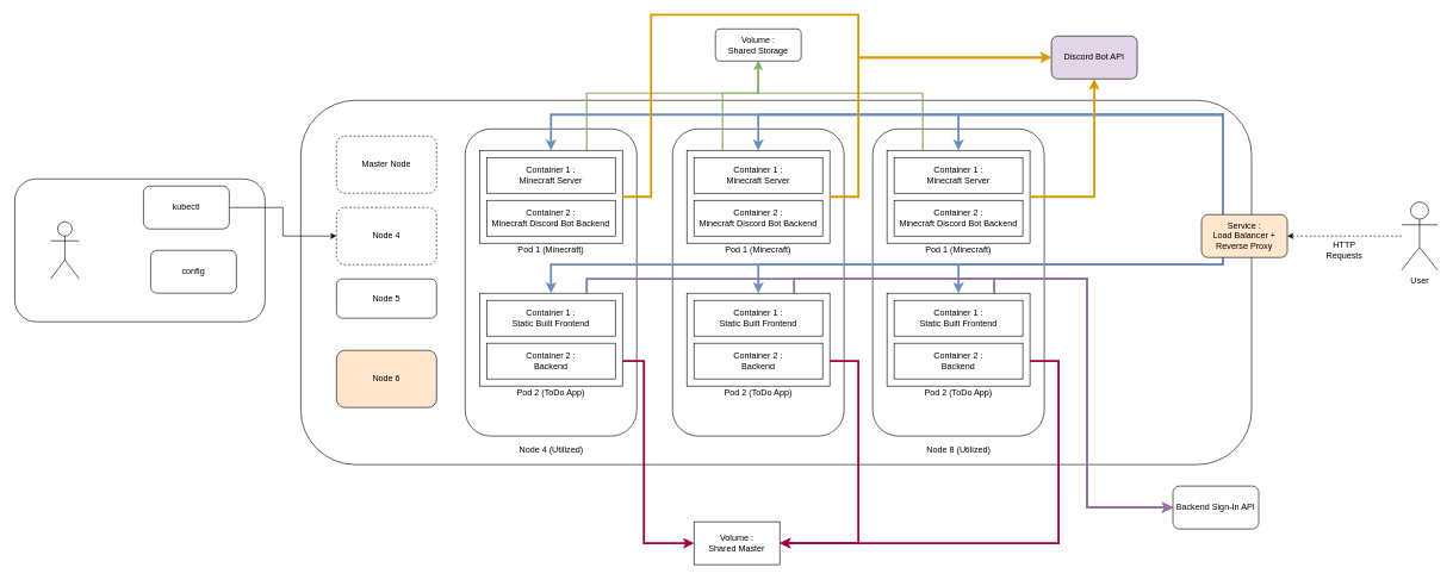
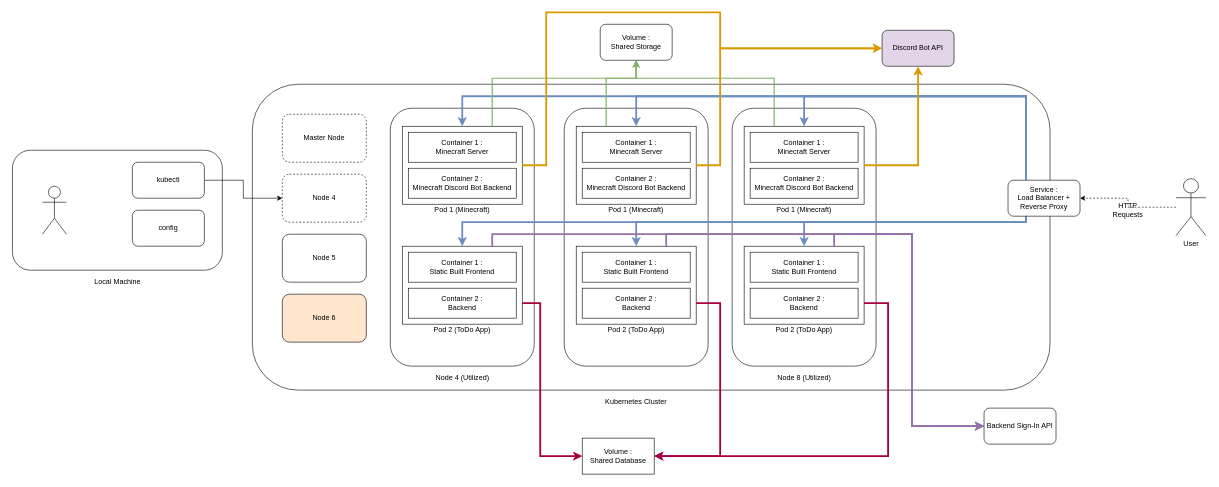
  <mxCell id="0" />
  <mxCell id="1" parent="0" />
  <mxCell id="2" value="" style="group" vertex="1" connectable="0" parent="1"><mxGeometry x="20" y="250" width="350" height="230" as="geometry" /></mxCell>
  <mxCell id="3" value="" style="rounded=1;whiteSpace=wrap;html=1;" vertex="1" parent="2"><mxGeometry width="350" height="200" as="geometry" /></mxCell>
- <mxCell id="4" value="kubectl" style="rounded=1;whiteSpace=wrap;html=1;" vertex="1" parent="2"><mxGeometry x="180" y="10" width="120" height="60" as="geometry" /></mxCell>
+ <mxCell id="4" value="kubectl" style="rounded=1;whiteSpace=wrap;html=1;" vertex="1" parent="2"><mxGeometry x="200" y="20" width="120" height="60" as="geometry" /></mxCell>
  <mxCell id="5" value="" style="shape=umlActor;verticalLabelPosition=bottom;verticalAlign=top;html=1;outlineConnect=0;" vertex="1" parent="2"><mxGeometry x="50" y="60" width="40" height="80" as="geometry" /></mxCell>
- <mxCell id="6" value="config" style="rounded=1;whiteSpace=wrap;html=1;" vertex="1" parent="2"><mxGeometry x="190" y="100" width="120" height="60" as="geometry" /></mxCell>
+ <mxCell id="6" value="config" style="rounded=1;whiteSpace=wrap;html=1;" vertex="1" parent="2"><mxGeometry x="200" y="100" width="120" height="60" as="geometry" /></mxCell>
+ <mxCell id="7" value="Local Machine" style="text;html=1;strokeColor=none;fillColor=none;align=center;verticalAlign=middle;whiteSpace=wrap;rounded=0;" vertex="1" parent="2"><mxGeometry x="122.5" y="210" width="105" height="20" as="geometry" /></mxCell>
  <mxCell id="8" value="" style="rounded=1;whiteSpace=wrap;html=1;" vertex="1" parent="1"><mxGeometry x="420" y="140" width="1330" height="510" as="geometry" /></mxCell>
+ <mxCell id="9" value="Kubernetes Cluster" style="text;html=1;strokeColor=none;fillColor=none;align=center;verticalAlign=middle;whiteSpace=wrap;rounded=0;" vertex="1" parent="1"><mxGeometry x="920" y="660" width="280" height="20" as="geometry" /></mxCell>
  <mxCell id="10" value="&lt;span&gt;Master Node&lt;/span&gt;" style="rounded=1;whiteSpace=wrap;html=1;dashed=1;" vertex="1" parent="1"><mxGeometry x="470" y="190" width="140" height="80" as="geometry" /></mxCell>
  <mxCell id="11" value="&lt;span&gt;Node 4&lt;/span&gt;" style="rounded=1;whiteSpace=wrap;html=1;dashed=1;" vertex="1" parent="1"><mxGeometry x="470" y="290" width="140" height="80" as="geometry" /></mxCell>
- <mxCell id="12" value="&lt;span&gt;Node 5&lt;/span&gt;" style="rounded=1;whiteSpace=wrap;html=1;" vertex="1" parent="1"><mxGeometry x="470" y="390" width="140" height="55" as="geometry" /></mxCell>
+ <mxCell id="12" value="&lt;span&gt;Node 5&lt;/span&gt;" style="rounded=1;whiteSpace=wrap;html=1;" vertex="1" parent="1"><mxGeometry x="470" y="390" width="140" height="80" as="geometry" /></mxCell>
  <mxCell id="13" value="&lt;span&gt;Node 6&lt;/span&gt;" style="rounded=1;whiteSpace=wrap;html=1;fillColor=#ffe6cc;" vertex="1" parent="1"><mxGeometry x="470" y="490" width="140" height="80" as="geometry" /></mxCell>
  <mxCell id="14" value="" style="group" vertex="1" connectable="0" parent="1"><mxGeometry x="650" y="180" width="240" height="460" as="geometry" /></mxCell>
  <mxCell id="15" value="" style="group" vertex="1" connectable="0" parent="14"><mxGeometry width="240" height="460" as="geometry" /></mxCell>
  <mxCell id="16" value="" style="rounded=1;whiteSpace=wrap;html=1;" vertex="1" parent="15"><mxGeometry width="240" height="430" as="geometry" /></mxCell>
  <mxCell id="17" value="Node 4 (Utilized)" style="text;html=1;strokeColor=none;fillColor=none;align=center;verticalAlign=middle;whiteSpace=wrap;rounded=0;" vertex="1" parent="15"><mxGeometry x="47.5" y="440" width="145" height="20" as="geometry" /></mxCell>
  <mxCell id="18" value="" style="group" vertex="1" connectable="0" parent="15"><mxGeometry x="20" y="30" width="200" height="160" as="geometry" /></mxCell>
  <mxCell id="19" value="" style="group" vertex="1" connectable="0" parent="18"><mxGeometry width="200" height="160" as="geometry" /></mxCell>
  <mxCell id="20" value="" style="rounded=0;whiteSpace=wrap;html=1;" vertex="1" parent="19"><mxGeometry width="200" height="130" as="geometry" /></mxCell>
  <mxCell id="21" value="Container 1 :&lt;br&gt;Minecraft Server" style="rounded=0;whiteSpace=wrap;html=1;" vertex="1" parent="19"><mxGeometry x="10" y="10" width="180" height="50" as="geometry" /></mxCell>
  <mxCell id="22" value="Container 2 :&lt;br&gt;Minecraft Discord Bot Backend" style="rounded=0;whiteSpace=wrap;html=1;" vertex="1" parent="19"><mxGeometry x="10" y="70" width="180" height="50" as="geometry" /></mxCell>
  <mxCell id="23" value="Pod 1 (Minecraft)" style="text;html=1;strokeColor=none;fillColor=none;align=center;verticalAlign=middle;whiteSpace=wrap;rounded=0;" vertex="1" parent="18"><mxGeometry x="50" y="130" width="100" height="20" as="geometry" /></mxCell>
  <mxCell id="24" value="" style="group" vertex="1" connectable="0" parent="15"><mxGeometry x="20" y="230" width="200" height="160" as="geometry" /></mxCell>
  <mxCell id="25" value="" style="rounded=0;whiteSpace=wrap;html=1;" vertex="1" parent="24"><mxGeometry width="200" height="130" as="geometry" /></mxCell>
  <mxCell id="26" value="Container 1 :&lt;br&gt;Static Built Frontend" style="rounded=0;whiteSpace=wrap;html=1;" vertex="1" parent="24"><mxGeometry x="10" y="10" width="180" height="50" as="geometry" /></mxCell>
  <mxCell id="27" value="Container 2 :&lt;br&gt;Backend" style="rounded=0;whiteSpace=wrap;html=1;" vertex="1" parent="24"><mxGeometry x="10" y="70" width="180" height="50" as="geometry" /></mxCell>
  <mxCell id="28" value="Pod 2 (ToDo App)" style="text;html=1;strokeColor=none;fillColor=none;align=center;verticalAlign=middle;whiteSpace=wrap;rounded=0;" vertex="1" parent="15"><mxGeometry x="70" y="360" width="100" height="20" as="geometry" /></mxCell>
  <mxCell id="29" value="" style="group" vertex="1" connectable="0" parent="1"><mxGeometry x="940" y="180" width="240" height="460" as="geometry" /></mxCell>
  <mxCell id="30" value="" style="group" vertex="1" connectable="0" parent="29"><mxGeometry width="240" height="460" as="geometry" /></mxCell>
  <mxCell id="31" value="" style="rounded=1;whiteSpace=wrap;html=1;" vertex="1" parent="30"><mxGeometry width="240" height="430" as="geometry" /></mxCell>
  <mxCell id="32" value="" style="group" vertex="1" connectable="0" parent="30"><mxGeometry x="20" y="30" width="200" height="160" as="geometry" /></mxCell>
  <mxCell id="33" value="" style="group" vertex="1" connectable="0" parent="32"><mxGeometry width="200" height="160" as="geometry" /></mxCell>
  <mxCell id="34" value="" style="rounded=0;whiteSpace=wrap;html=1;" vertex="1" parent="33"><mxGeometry width="200" height="130" as="geometry" /></mxCell>
  <mxCell id="35" value="Container 1 :&lt;br&gt;Minecraft Server" style="rounded=0;whiteSpace=wrap;html=1;" vertex="1" parent="33"><mxGeometry x="10" y="10" width="180" height="50" as="geometry" /></mxCell>
  <mxCell id="36" value="Container 2 :&lt;br&gt;Minecraft Discord Bot Backend" style="rounded=0;whiteSpace=wrap;html=1;" vertex="1" parent="33"><mxGeometry x="10" y="70" width="180" height="50" as="geometry" /></mxCell>
  <mxCell id="37" value="Pod 1 (Minecraft)" style="text;html=1;strokeColor=none;fillColor=none;align=center;verticalAlign=middle;whiteSpace=wrap;rounded=0;" vertex="1" parent="32"><mxGeometry x="50" y="130" width="100" height="20" as="geometry" /></mxCell>
  <mxCell id="38" value="" style="group" vertex="1" connectable="0" parent="30"><mxGeometry x="20" y="230" width="200" height="160" as="geometry" /></mxCell>
  <mxCell id="39" value="" style="rounded=0;whiteSpace=wrap;html=1;" vertex="1" parent="38"><mxGeometry width="200" height="130" as="geometry" /></mxCell>
  <mxCell id="40" value="Container 1 :&lt;br&gt;Static Built Frontend" style="rounded=0;whiteSpace=wrap;html=1;" vertex="1" parent="38"><mxGeometry x="10" y="10" width="180" height="50" as="geometry" /></mxCell>
  <mxCell id="41" value="Container 2 :&lt;br&gt;Backend" style="rounded=0;whiteSpace=wrap;html=1;" vertex="1" parent="38"><mxGeometry x="10" y="70" width="180" height="50" as="geometry" /></mxCell>
  <mxCell id="42" value="Pod 2 (ToDo App)" style="text;html=1;strokeColor=none;fillColor=none;align=center;verticalAlign=middle;whiteSpace=wrap;rounded=0;" vertex="1" parent="30"><mxGeometry x="70" y="360" width="100" height="20" as="geometry" /></mxCell>
  <mxCell id="43" value="" style="group" vertex="1" connectable="0" parent="1"><mxGeometry x="1220" y="180" width="240" height="460" as="geometry" /></mxCell>
  <mxCell id="44" value="" style="group" vertex="1" connectable="0" parent="43"><mxGeometry width="240" height="460" as="geometry" /></mxCell>
  <mxCell id="45" value="" style="rounded=1;whiteSpace=wrap;html=1;" vertex="1" parent="44"><mxGeometry width="240" height="430" as="geometry" /></mxCell>
  <mxCell id="46" value="Node 8 (Utilized)" style="text;html=1;strokeColor=none;fillColor=none;align=center;verticalAlign=middle;whiteSpace=wrap;rounded=0;" vertex="1" parent="44"><mxGeometry x="47.5" y="440" width="145" height="20" as="geometry" /></mxCell>
  <mxCell id="47" value="" style="group" vertex="1" connectable="0" parent="44"><mxGeometry x="20" y="30" width="200" height="160" as="geometry" /></mxCell>
  <mxCell id="48" value="" style="group" vertex="1" connectable="0" parent="47"><mxGeometry width="200" height="160" as="geometry" /></mxCell>
  <mxCell id="49" value="" style="rounded=0;whiteSpace=wrap;html=1;" vertex="1" parent="48"><mxGeometry width="200" height="130" as="geometry" /></mxCell>
  <mxCell id="50" value="Container 1 :&lt;br&gt;Minecraft Server" style="rounded=0;whiteSpace=wrap;html=1;" vertex="1" parent="48"><mxGeometry x="10" y="10" width="180" height="50" as="geometry" /></mxCell>
  <mxCell id="51" value="Container 2 :&lt;br&gt;Minecraft Discord Bot Backend" style="rounded=0;whiteSpace=wrap;html=1;" vertex="1" parent="48"><mxGeometry x="10" y="70" width="180" height="50" as="geometry" /></mxCell>
  <mxCell id="52" value="Pod 1 (Minecraft)" style="text;html=1;strokeColor=none;fillColor=none;align=center;verticalAlign=middle;whiteSpace=wrap;rounded=0;" vertex="1" parent="47"><mxGeometry x="50" y="130" width="100" height="20" as="geometry" /></mxCell>
  <mxCell id="53" value="" style="group" vertex="1" connectable="0" parent="44"><mxGeometry x="20" y="230" width="200" height="160" as="geometry" /></mxCell>
  <mxCell id="54" value="" style="rounded=0;whiteSpace=wrap;html=1;" vertex="1" parent="53"><mxGeometry width="200" height="130" as="geometry" /></mxCell>
  <mxCell id="55" value="Container 1 :&lt;br&gt;Static Built Frontend" style="rounded=0;whiteSpace=wrap;html=1;" vertex="1" parent="53"><mxGeometry x="10" y="10" width="180" height="50" as="geometry" /></mxCell>
  <mxCell id="56" value="Container 2 :&lt;br&gt;Backend" style="rounded=0;whiteSpace=wrap;html=1;" vertex="1" parent="53"><mxGeometry x="10" y="70" width="180" height="50" as="geometry" /></mxCell>
  <mxCell id="57" value="Pod 2 (ToDo App)" style="text;html=1;strokeColor=none;fillColor=none;align=center;verticalAlign=middle;whiteSpace=wrap;rounded=0;" vertex="1" parent="44"><mxGeometry x="70" y="360" width="100" height="20" as="geometry" /></mxCell>
  <mxCell id="58" style="edgeStyle=orthogonalEdgeStyle;rounded=0;orthogonalLoop=1;jettySize=auto;html=1;entryX=0.25;entryY=1;entryDx=0;entryDy=0;startArrow=classic;startFill=1;endArrow=none;endFill=0;exitX=0.5;exitY=0;exitDx=0;exitDy=0;fillColor=#dae8fc;strokeColor=#6c8ebf;strokeWidth=3;" edge="1" parent="1" source="25" target="63"><mxGeometry relative="1" as="geometry"><mxPoint x="1740" y="350" as="targetPoint" /><mxPoint x="890" y="90" as="sourcePoint" /><Array as="points"><mxPoint x="770" y="370" /><mxPoint x="1710" y="370" /></Array></mxGeometry></mxCell>
  <mxCell id="59" style="edgeStyle=orthogonalEdgeStyle;rounded=0;orthogonalLoop=1;jettySize=auto;html=1;entryX=0.25;entryY=1;entryDx=0;entryDy=0;startArrow=classic;startFill=1;endArrow=none;endFill=0;exitX=0.5;exitY=0;exitDx=0;exitDy=0;strokeWidth=3;fillColor=#dae8fc;strokeColor=#6c8ebf;" edge="1" parent="1" source="39" target="63"><mxGeometry relative="1" as="geometry"><mxPoint x="1630" y="350" as="targetPoint" /><mxPoint x="1340" y="110" as="sourcePoint" /><Array as="points"><mxPoint x="1060" y="370" /><mxPoint x="1710" y="370" /></Array></mxGeometry></mxCell>
  <mxCell id="60" style="edgeStyle=orthogonalEdgeStyle;rounded=0;orthogonalLoop=1;jettySize=auto;html=1;entryX=0.25;entryY=1;entryDx=0;entryDy=0;startArrow=classic;startFill=1;endArrow=none;endFill=0;exitX=0.5;exitY=0;exitDx=0;exitDy=0;strokeWidth=3;fillColor=#dae8fc;strokeColor=#6c8ebf;" edge="1" parent="1" source="54" target="63"><mxGeometry relative="1" as="geometry"><mxPoint x="1630" y="350" as="targetPoint" /><mxPoint x="1240" y="110" as="sourcePoint" /><Array as="points"><mxPoint x="1340" y="370" /><mxPoint x="1710" y="370" /></Array></mxGeometry></mxCell>
  <mxCell id="61" style="edgeStyle=orthogonalEdgeStyle;rounded=0;orthogonalLoop=1;jettySize=auto;html=1;exitX=0.25;exitY=0;exitDx=0;exitDy=0;entryX=0.5;entryY=0;entryDx=0;entryDy=0;startArrow=none;startFill=0;endArrow=classic;endFill=1;fillColor=#dae8fc;strokeColor=#6c8ebf;strokeWidth=3;" edge="1" parent="1" source="63" target="49"><mxGeometry relative="1" as="geometry"><Array as="points"><mxPoint x="1710" y="160" /><mxPoint x="1340" y="160" /></Array></mxGeometry></mxCell>
  <mxCell id="62" style="edgeStyle=orthogonalEdgeStyle;rounded=0;orthogonalLoop=1;jettySize=auto;html=1;exitX=0.25;exitY=0;exitDx=0;exitDy=0;entryX=0.5;entryY=0;entryDx=0;entryDy=0;startArrow=none;startFill=0;endArrow=classic;endFill=1;fillColor=#dae8fc;strokeColor=#6c8ebf;strokeWidth=3;" edge="1" parent="1" source="63" target="20"><mxGeometry relative="1" as="geometry"><Array as="points"><mxPoint x="1710" y="160" /><mxPoint x="770" y="160" /></Array></mxGeometry></mxCell>
- <mxCell id="63" value="Service :&lt;br&gt;Load Balancer + Reverse Proxy" style="rounded=1;whiteSpace=wrap;html=1;fillColor=#ffe6cc;" vertex="1" parent="1"><mxGeometry x="1680" y="300" width="120" height="60" as="geometry" /></mxCell>
+ <mxCell id="63" value="Service :&lt;br&gt;Load Balancer + Reverse Proxy" style="rounded=1;whiteSpace=wrap;html=1;" vertex="1" parent="1"><mxGeometry x="1680" y="300" width="120" height="60" as="geometry" /></mxCell>
  <mxCell id="64" style="edgeStyle=orthogonalEdgeStyle;rounded=0;orthogonalLoop=1;jettySize=auto;html=1;entryX=0;entryY=0.5;entryDx=0;entryDy=0;exitX=0.75;exitY=0;exitDx=0;exitDy=0;fillColor=#e1d5e7;strokeColor=#9673a6;strokeWidth=3;" edge="1" parent="1" source="54" target="67"><mxGeometry relative="1" as="geometry"><mxPoint x="1550" y="110" as="targetPoint" /><mxPoint x="1340" y="80" as="sourcePoint" /><Array as="points"><mxPoint x="1390" y="390" /><mxPoint x="1520" y="390" /><mxPoint x="1520" y="710" /></Array></mxGeometry></mxCell>
  <mxCell id="65" style="edgeStyle=orthogonalEdgeStyle;rounded=0;orthogonalLoop=1;jettySize=auto;html=1;entryX=0;entryY=0.5;entryDx=0;entryDy=0;exitX=0.75;exitY=0;exitDx=0;exitDy=0;fillColor=#e1d5e7;strokeColor=#9673a6;strokeWidth=3;" edge="1" parent="1" source="39" target="67"><mxGeometry relative="1" as="geometry"><mxPoint x="1510" y="110" as="targetPoint" /><mxPoint x="1250" y="90" as="sourcePoint" /><Array as="points"><mxPoint x="1110" y="390" /><mxPoint x="1520" y="390" /><mxPoint x="1520" y="710" /></Array></mxGeometry></mxCell>
  <mxCell id="66" style="edgeStyle=orthogonalEdgeStyle;rounded=0;orthogonalLoop=1;jettySize=auto;html=1;entryX=0;entryY=0.5;entryDx=0;entryDy=0;exitX=0.75;exitY=0;exitDx=0;exitDy=0;fillColor=#e1d5e7;strokeColor=#9673a6;strokeWidth=3;" edge="1" parent="1" source="25" target="67"><mxGeometry relative="1" as="geometry"><mxPoint x="1470" y="110" as="targetPoint" /><mxPoint x="770" y="410" as="sourcePoint" /><Array as="points"><mxPoint x="820" y="390" /><mxPoint x="1520" y="390" /><mxPoint x="1520" y="710" /></Array></mxGeometry></mxCell>
  <mxCell id="67" value="Backend Sign-In API" style="rounded=1;whiteSpace=wrap;html=1;" vertex="1" parent="1"><mxGeometry x="1640" y="680" width="120" height="60" as="geometry" /></mxCell>
  <mxCell id="68" style="edgeStyle=orthogonalEdgeStyle;rounded=0;orthogonalLoop=1;jettySize=auto;html=1;entryX=0;entryY=0.5;entryDx=0;entryDy=0;fillColor=#d80073;strokeColor=#A50040;strokeWidth=3;" edge="1" parent="1" target="70"><mxGeometry relative="1" as="geometry"><mxPoint x="970" y="760" as="targetPoint" /><mxPoint x="870" y="505" as="sourcePoint" /><Array as="points"><mxPoint x="900" y="505" /><mxPoint x="900" y="760" /></Array></mxGeometry></mxCell>
  <mxCell id="69" style="edgeStyle=orthogonalEdgeStyle;rounded=0;orthogonalLoop=1;jettySize=auto;html=1;entryX=1;entryY=0.5;entryDx=0;entryDy=0;fillColor=#d80073;strokeColor=#A50040;strokeWidth=3;" edge="1" parent="1" target="70"><mxGeometry relative="1" as="geometry"><mxPoint x="1170" y="760" as="targetPoint" /><mxPoint x="1160" y="505" as="sourcePoint" /><Array as="points"><mxPoint x="1200" y="505" /><mxPoint x="1200" y="760" /></Array></mxGeometry></mxCell>
- <mxCell id="70" value="Volume :&lt;br&gt;Shared Master" style="rounded=0;whiteSpace=wrap;html=1;" vertex="1" parent="1"><mxGeometry x="970" y="730" width="120" height="60" as="geometry" /></mxCell>
+ <mxCell id="70" value="Volume :&lt;br&gt;Shared Database" style="rounded=0;whiteSpace=wrap;html=1;" vertex="1" parent="1"><mxGeometry x="970" y="730" width="120" height="60" as="geometry" /></mxCell>
  <mxCell id="71" style="edgeStyle=orthogonalEdgeStyle;rounded=0;orthogonalLoop=1;jettySize=auto;html=1;entryX=1;entryY=0.5;entryDx=0;entryDy=0;fillColor=#d80073;strokeColor=#A50040;strokeWidth=3;" edge="1" parent="1" target="70"><mxGeometry relative="1" as="geometry"><mxPoint x="1440" y="505" as="sourcePoint" /><Array as="points"><mxPoint x="1480" y="505" /><mxPoint x="1480" y="760" /></Array></mxGeometry></mxCell>
  <mxCell id="72" style="edgeStyle=orthogonalEdgeStyle;rounded=0;orthogonalLoop=1;jettySize=auto;html=1;entryX=0.5;entryY=1;entryDx=0;entryDy=0;exitX=0.25;exitY=0;exitDx=0;exitDy=0;fillColor=#d5e8d4;strokeColor=#82b366;strokeWidth=2;" edge="1" parent="1" source="49" target="75"><mxGeometry relative="1" as="geometry"><mxPoint x="1070" y="110" as="targetPoint" /><mxPoint x="1340" y="80" as="sourcePoint" /><Array as="points"><mxPoint x="1290" y="130" /><mxPoint x="1060" y="130" /></Array></mxGeometry></mxCell>
  <mxCell id="73" style="edgeStyle=orthogonalEdgeStyle;rounded=0;orthogonalLoop=1;jettySize=auto;html=1;entryX=0.5;entryY=1;entryDx=0;entryDy=0;exitX=0.25;exitY=0;exitDx=0;exitDy=0;fillColor=#d5e8d4;strokeColor=#82b366;strokeWidth=2;" edge="1" parent="1" source="34" target="75"><mxGeometry relative="1" as="geometry"><mxPoint x="1100" y="130" as="targetPoint" /><mxPoint x="950" y="100" as="sourcePoint" /><Array as="points"><mxPoint x="1010" y="130" /><mxPoint x="1060" y="130" /></Array></mxGeometry></mxCell>
  <mxCell id="74" style="edgeStyle=orthogonalEdgeStyle;rounded=0;orthogonalLoop=1;jettySize=auto;html=1;entryX=0.5;entryY=1;entryDx=0;entryDy=0;exitX=0.75;exitY=0;exitDx=0;exitDy=0;fillColor=#d5e8d4;strokeColor=#82b366;strokeWidth=2;" edge="1" parent="1" source="20" target="75"><mxGeometry relative="1" as="geometry"><mxPoint x="1050" y="110" as="targetPoint" /><mxPoint x="780" y="60" as="sourcePoint" /><Array as="points"><mxPoint x="820" y="130" /><mxPoint x="1060" y="130" /></Array></mxGeometry></mxCell>
- <mxCell id="75" value="Volume :&lt;br&gt;Shared Storage" style="rounded=1;whiteSpace=wrap;html=1;" vertex="1" parent="1"><mxGeometry x="1000" y="40" width="120" height="45" as="geometry" /></mxCell>
+ <mxCell id="75" value="Volume :&lt;br&gt;Shared Storage" style="rounded=1;whiteSpace=wrap;html=1;" vertex="1" parent="1"><mxGeometry x="1000" y="40" width="120" height="60" as="geometry" /></mxCell>
  <mxCell id="76" style="edgeStyle=orthogonalEdgeStyle;rounded=0;orthogonalLoop=1;jettySize=auto;html=1;exitX=1;exitY=0.5;exitDx=0;exitDy=0;startArrow=none;startFill=0;endArrow=classic;endFill=1;" edge="1" parent="1" source="4" target="11"><mxGeometry relative="1" as="geometry" /></mxCell>
  <mxCell id="77" style="edgeStyle=orthogonalEdgeStyle;rounded=0;orthogonalLoop=1;jettySize=auto;html=1;entryX=1;entryY=0.5;entryDx=0;entryDy=0;startArrow=none;startFill=0;endArrow=classic;endFill=1;dashed=1;" edge="1" parent="1" source="78" target="63"><mxGeometry relative="1" as="geometry" /></mxCell>
- <mxCell id="78" value="User" style="shape=umlActor;verticalLabelPosition=bottom;verticalAlign=top;html=1;outlineConnect=0;" vertex="1" parent="1"><mxGeometry x="1960" y="282.5" width="50" height="95" as="geometry" /></mxCell>
+ <mxCell id="78" value="User" style="shape=umlActor;verticalLabelPosition=bottom;verticalAlign=top;html=1;outlineConnect=0;" vertex="1" parent="1"><mxGeometry x="1960" y="297.5" width="50" height="95" as="geometry" /></mxCell>
  <mxCell id="79" value="HTTP Requests" style="text;html=1;strokeColor=none;fillColor=none;align=center;verticalAlign=middle;whiteSpace=wrap;rounded=0;" vertex="1" parent="1"><mxGeometry x="1860" y="340" width="40" height="20" as="geometry" /></mxCell>
  <mxCell id="80" style="edgeStyle=orthogonalEdgeStyle;rounded=0;orthogonalLoop=1;jettySize=auto;html=1;exitX=0.5;exitY=0;exitDx=0;exitDy=0;startArrow=classic;startFill=1;endArrow=none;endFill=0;entryX=0.25;entryY=0;entryDx=0;entryDy=0;fillColor=#dae8fc;strokeColor=#6c8ebf;strokeWidth=3;" edge="1" parent="1" source="34" target="63"><mxGeometry relative="1" as="geometry"><mxPoint x="1760" y="40" as="targetPoint" /><Array as="points"><mxPoint x="1060" y="160" /><mxPoint x="1710" y="160" /></Array></mxGeometry></mxCell>
  <mxCell id="81" value="Discord Bot API" style="rounded=1;whiteSpace=wrap;html=1;fillColor=#e1d5e7;" vertex="1" parent="1"><mxGeometry x="1470" y="50" width="120" height="60" as="geometry" /></mxCell>
  <mxCell id="82" style="edgeStyle=orthogonalEdgeStyle;rounded=0;orthogonalLoop=1;jettySize=auto;html=1;entryX=0.5;entryY=1;entryDx=0;entryDy=0;startArrow=none;startFill=0;endArrow=classic;endFill=1;exitX=1;exitY=0.5;exitDx=0;exitDy=0;strokeWidth=3;fillColor=#ffe6cc;strokeColor=#d79b00;" edge="1" parent="1" source="49" target="81"><mxGeometry relative="1" as="geometry"><mxPoint x="1250" y="90" as="sourcePoint" /></mxGeometry></mxCell>
  <mxCell id="83" style="edgeStyle=orthogonalEdgeStyle;rounded=0;orthogonalLoop=1;jettySize=auto;html=1;exitX=1;exitY=0.5;exitDx=0;exitDy=0;entryX=0;entryY=0.5;entryDx=0;entryDy=0;startArrow=none;startFill=0;endArrow=classic;endFill=1;strokeWidth=3;fillColor=#ffe6cc;strokeColor=#d79b00;" edge="1" parent="1" source="34" target="81"><mxGeometry relative="1" as="geometry"><Array as="points"><mxPoint x="1200" y="275" /><mxPoint x="1200" y="80" /></Array></mxGeometry></mxCell>
  <mxCell id="84" style="edgeStyle=orthogonalEdgeStyle;rounded=0;orthogonalLoop=1;jettySize=auto;html=1;exitX=1;exitY=0.5;exitDx=0;exitDy=0;entryX=0;entryY=0.5;entryDx=0;entryDy=0;startArrow=none;startFill=0;endArrow=classic;endFill=1;strokeWidth=3;fillColor=#ffe6cc;strokeColor=#d79b00;" edge="1" parent="1" source="20" target="81"><mxGeometry relative="1" as="geometry"><Array as="points"><mxPoint x="910" y="275" /><mxPoint x="910" y="20" /><mxPoint x="1200" y="20" /><mxPoint x="1200" y="80" /></Array></mxGeometry></mxCell>
